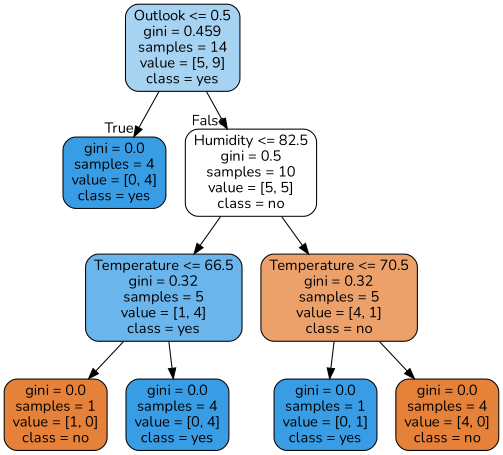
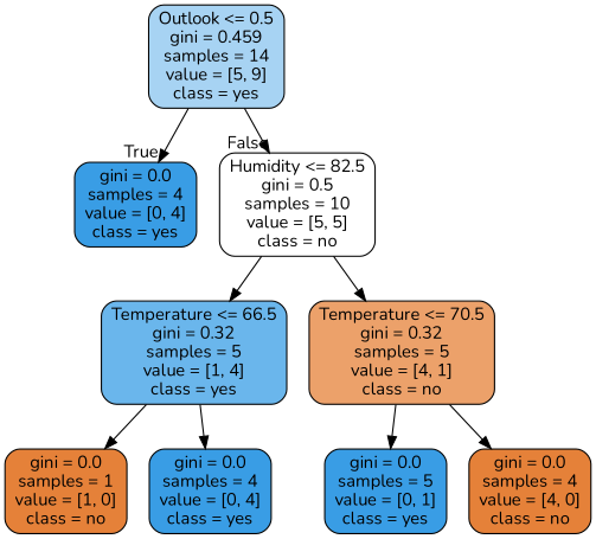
  digraph {
    fontname=Nunito
    node [color=black fillcolor="#399de5ff" fontname=Nunito shape=box style="filled, rounded"]
    edge [fontname=Nunito]
    n1 [fillcolor="#399de571" label="Outlook <= 0.5\ngini = 0.459\nsamples = 14\nvalue = [5, 9]\nclass = yes"]
    n2 [label="gini = 0.0\nsamples = 4\nvalue = [0, 4]\nclass = yes"]
    n3 [fillcolor="#e5813900" label="Humidity <= 82.5\ngini = 0.5\nsamples = 10\nvalue = [5, 5]\nclass = no"]
    n4 [fillcolor="#399de5bf" label="Temperature <= 66.5\ngini = 0.32\nsamples = 5\nvalue = [1, 4]\nclass = yes"]
    n5 [fillcolor="#e58139bf" label="Temperature <= 70.5\ngini = 0.32\nsamples = 5\nvalue = [4, 1]\nclass = no"]
    n6 [fillcolor="#e58139ff" label="gini = 0.0\nsamples = 1\nvalue = [1, 0]\nclass = no"]
    n7 [label="gini = 0.0\nsamples = 4\nvalue = [0, 4]\nclass = yes"]
-   n8 [label="gini = 0.0\nsamples = 1\nvalue = [0, 1]\nclass = yes"]
+   n8 [label="gini = 0.0\nsamples = 5\nvalue = [0, 1]\nclass = yes"]
    n9 [fillcolor="#e58139ff" label="gini = 0.0\nsamples = 4\nvalue = [4, 0]\nclass = no"]
    n1 -> n2 [headlabel=True labelangle=45 labeldistance=2.5]
    n1 -> n3 [headlabel=False labelangle=-45 labeldistance=2.5]
    n3 -> n4
    n3 -> n5
    n4 -> n6
    n4 -> n7
    n5 -> n8
    n5 -> n9
  }
